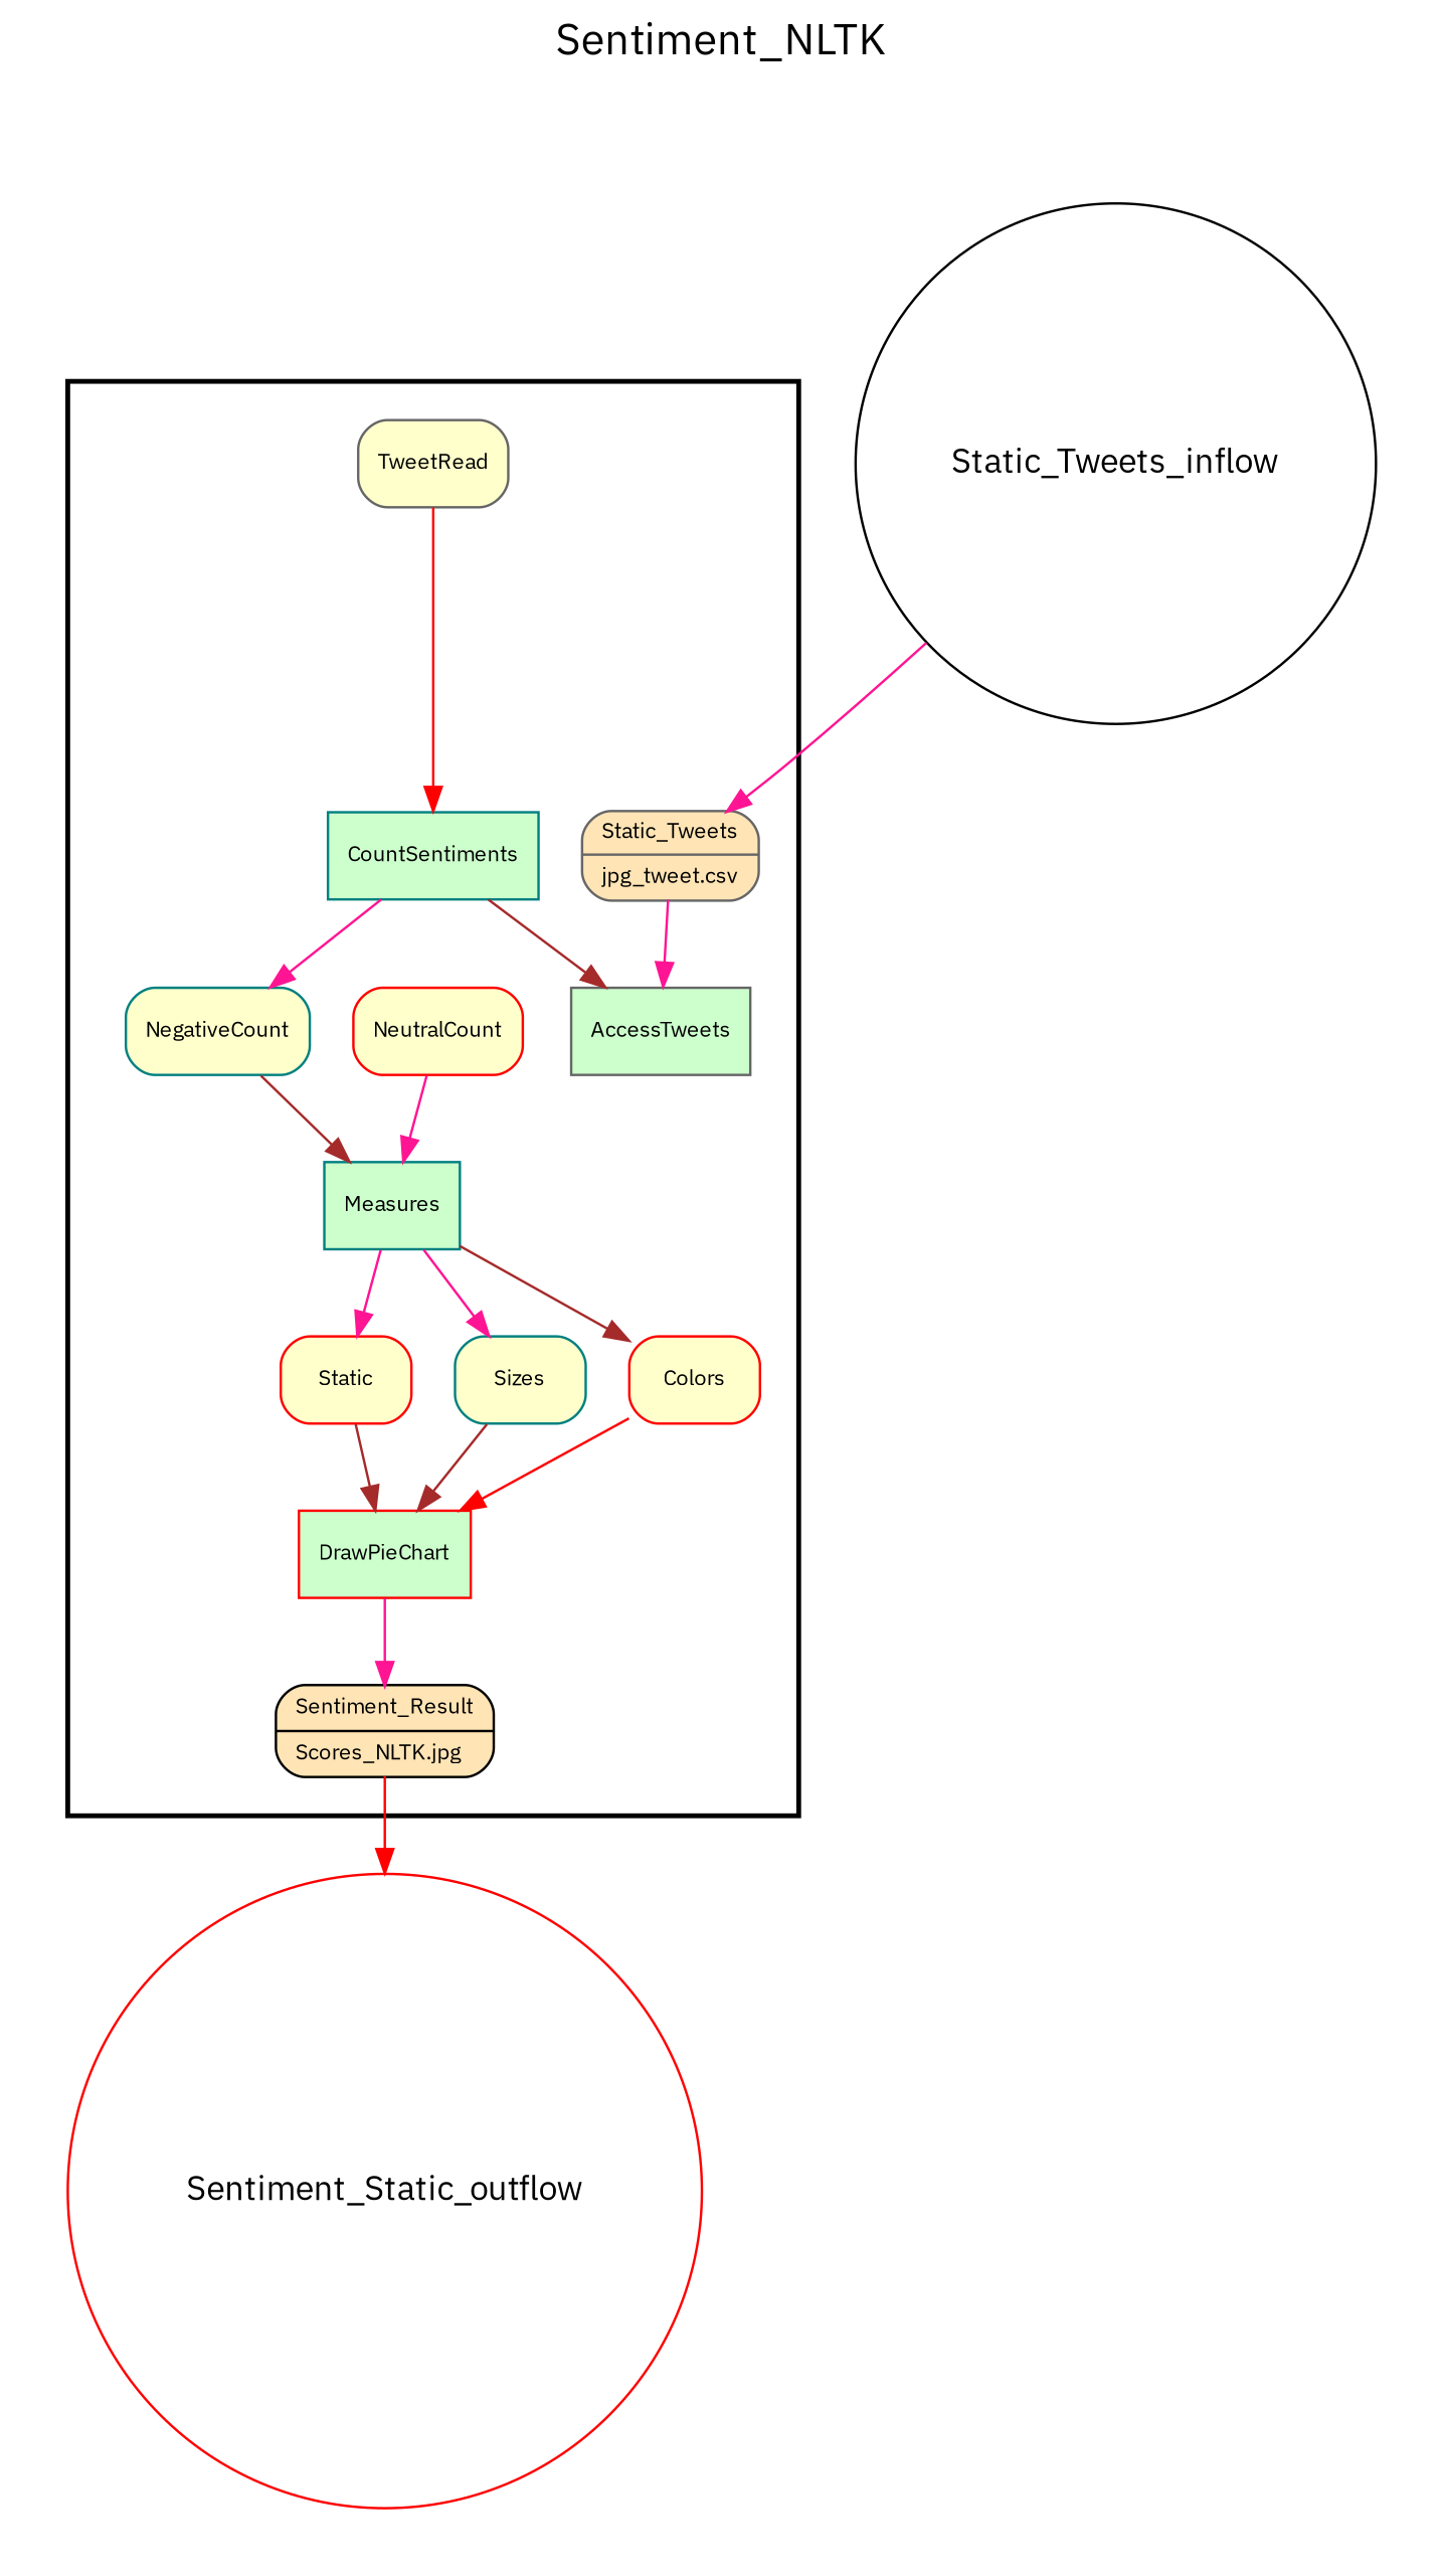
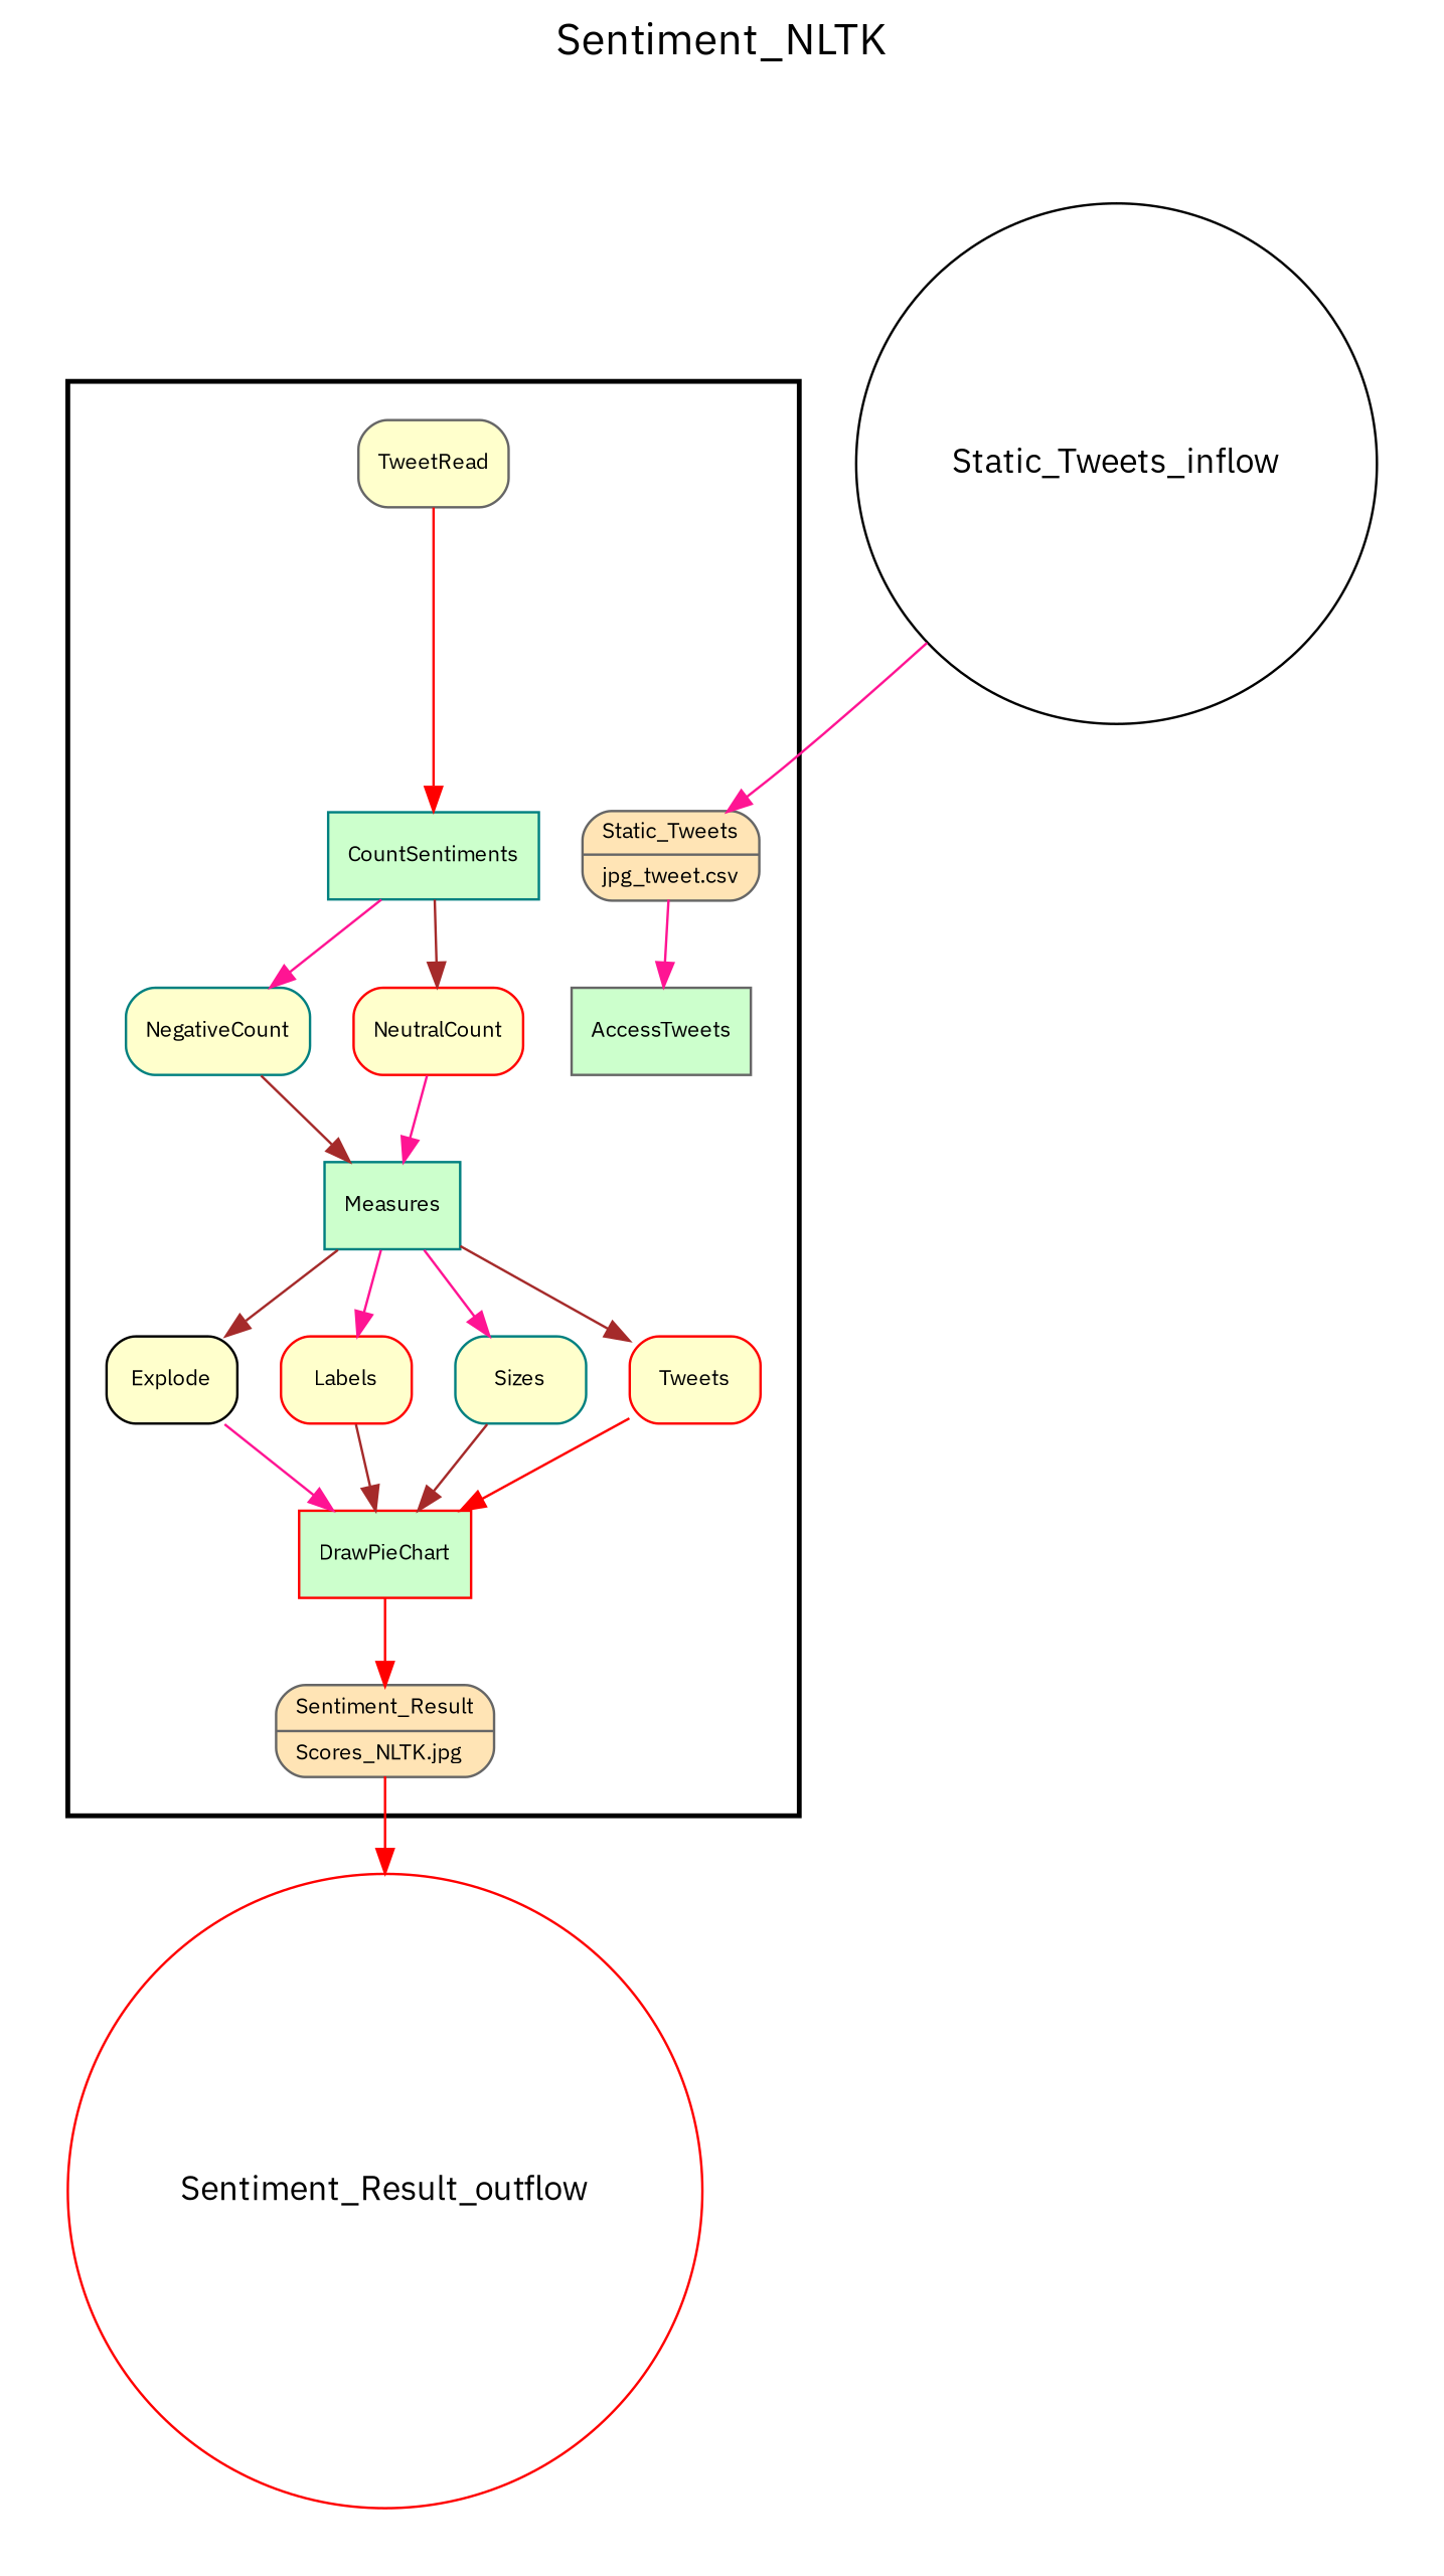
  digraph {
    fontname="IBM Plex Sans"
    fontsize=18
    label=Sentiment_NLTK
    labelloc=t
    rankdir=TB
    node [color=red fillcolor="#FFFFCC" fontname="IBM Plex Sans" fontsize=9 peripheries=1 shape=box style="rounded,filled"]
    edge [color=deeppink fontname="IBM Plex Sans"]
    AccessTweets [color=gray40 fillcolor="#CCFFCC" style=filled]
    CountSentiments [color=teal fillcolor="#CCFFCC" style=filled]
    Measures [color=teal fillcolor="#CCFFCC" style=filled]
    DrawPieChart [fillcolor="#CCFFCC" style=filled]
    n5 [color=gray40 fillcolor="#FFE4B5" label="{<f0> Static_Tweets |<f1>jpg_tweet.csv\l}" rankdir=LR shape=record]
    TweetRead [color=gray40]
    NegativeCount [color=teal]
    NeutralCount
-   Labels [label=Static]
+   Explode [color=black]
+   Labels
    Sizes [color=teal]
-   Colors
-   n13 [color=black fillcolor="#FFE4B5" label="{<f0> Sentiment_Result |<f1>Scores_NLTK.jpg\l}" rankdir=LR shape=record]
+   Colors [label=Tweets]
+   n13 [color=gray40 fillcolor="#FFE4B5" label="{<f0> Sentiment_Result |<f1>Scores_NLTK.jpg\l}" rankdir=LR shape=record]
    Static_Tweets_inflow [color=black fillcolor="#FFFFFF" shape=circle width=0.2 fontsize="" style=""]
-   Sentiment_Result_outflow [fillcolor="#FFFFFF" shape=circle width=0.2 label=Sentiment_Static_outflow fontsize="" style=""]
+   Sentiment_Result_outflow [fillcolor="#FFFFFF" shape=circle width=0.2 fontsize="" style=""]
    subgraph cluster_1 {
      color=black
      label=""
      penwidth=2
      subgraph cluster_2 {
        color=white
        label=""
        penwidth=2
        AccessTweets
        CountSentiments
        Measures
        DrawPieChart
        n5
        TweetRead
        NegativeCount
        NeutralCount
+       Explode
        Labels
        Sizes
        Colors
        n13
      }
    }
    subgraph cluster_3 {
      color=white
      label=""
      penwidth=2
      subgraph cluster_4 {
        color=white
        label=""
        penwidth=2
        Static_Tweets_inflow
      }
    }
    subgraph cluster_5 {
      color=white
      label=""
      penwidth=2
      subgraph cluster_6 {
        color=white
        label=""
        penwidth=2
        Sentiment_Result_outflow
      }
    }
    CountSentiments -> NegativeCount
-   CountSentiments -> AccessTweets [color=brown]
+   CountSentiments -> NeutralCount [color=brown]
+   Measures -> Explode [color=brown]
    Measures -> Labels
    Measures -> Sizes
    Measures -> Colors [color=brown]
-   DrawPieChart -> n13
+   DrawPieChart -> n13 [color=red]
    n5 -> AccessTweets
    TweetRead -> CountSentiments [color=red]
    NegativeCount -> Measures [color=brown]
    NeutralCount -> Measures
+   Explode -> DrawPieChart
    Labels -> DrawPieChart [color=brown]
    Sizes -> DrawPieChart [color=brown]
    Colors -> DrawPieChart [color=red]
    n13 -> Sentiment_Result_outflow [color=red]
    Static_Tweets_inflow -> n5
  }
